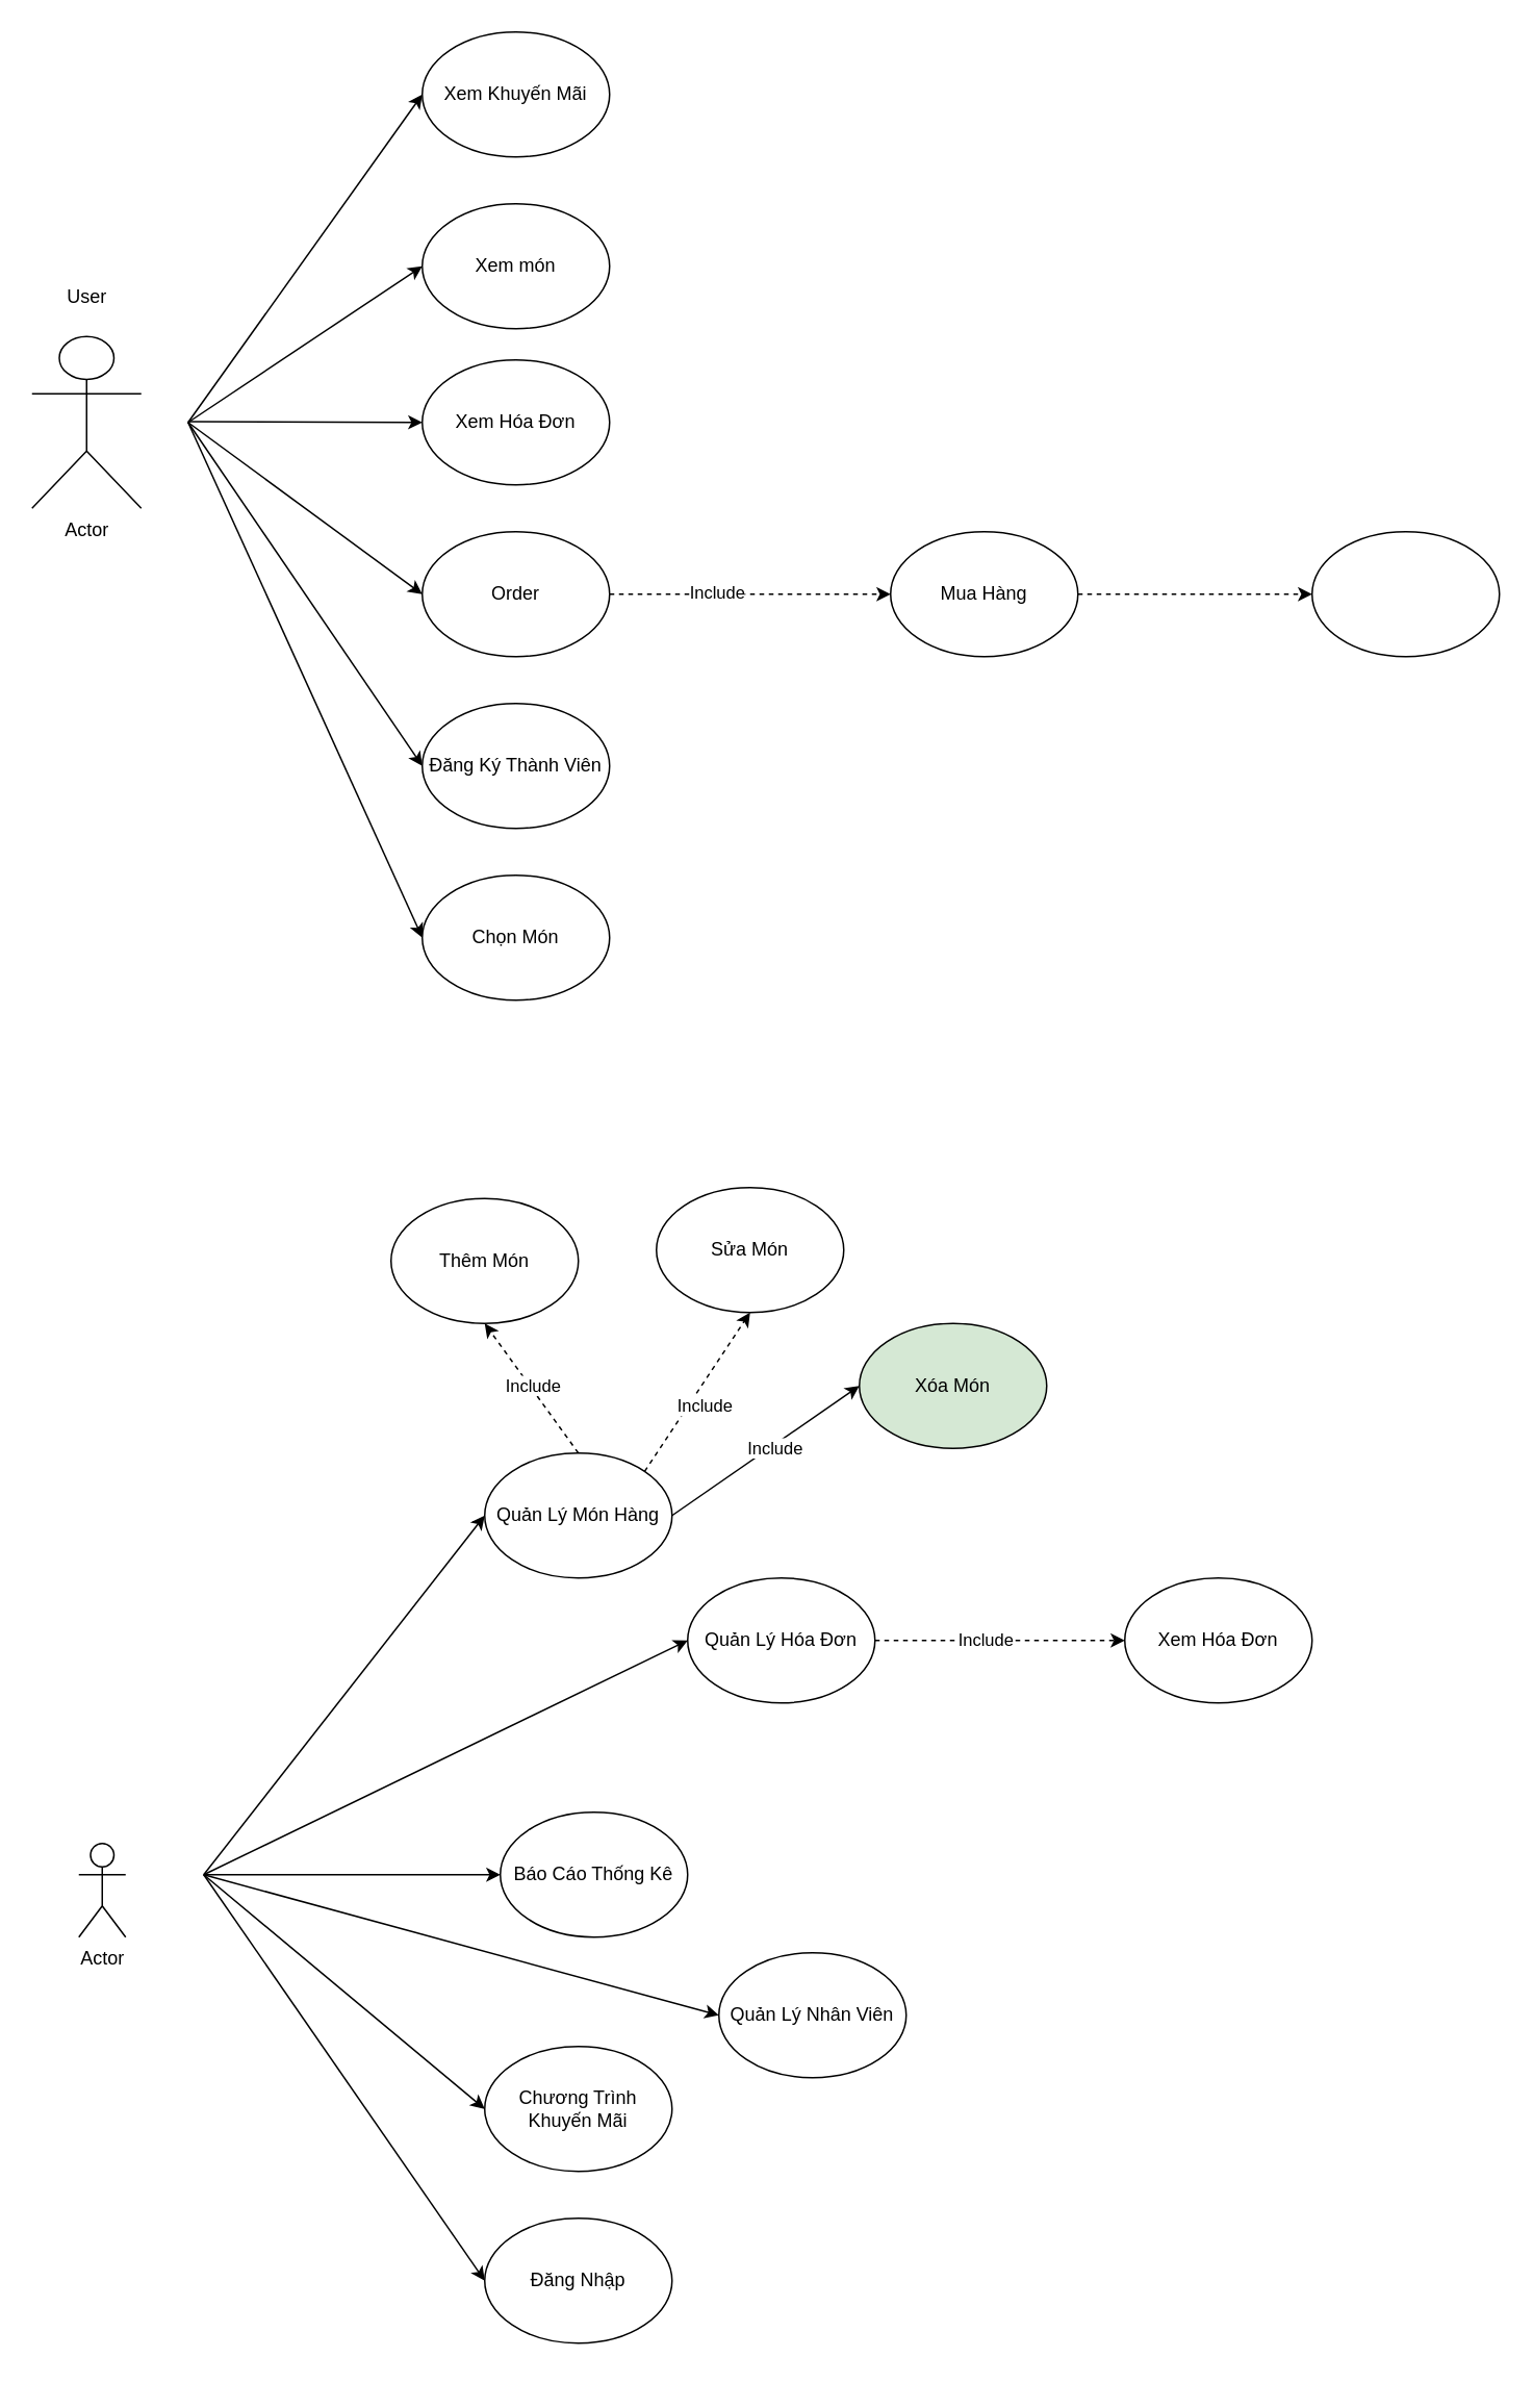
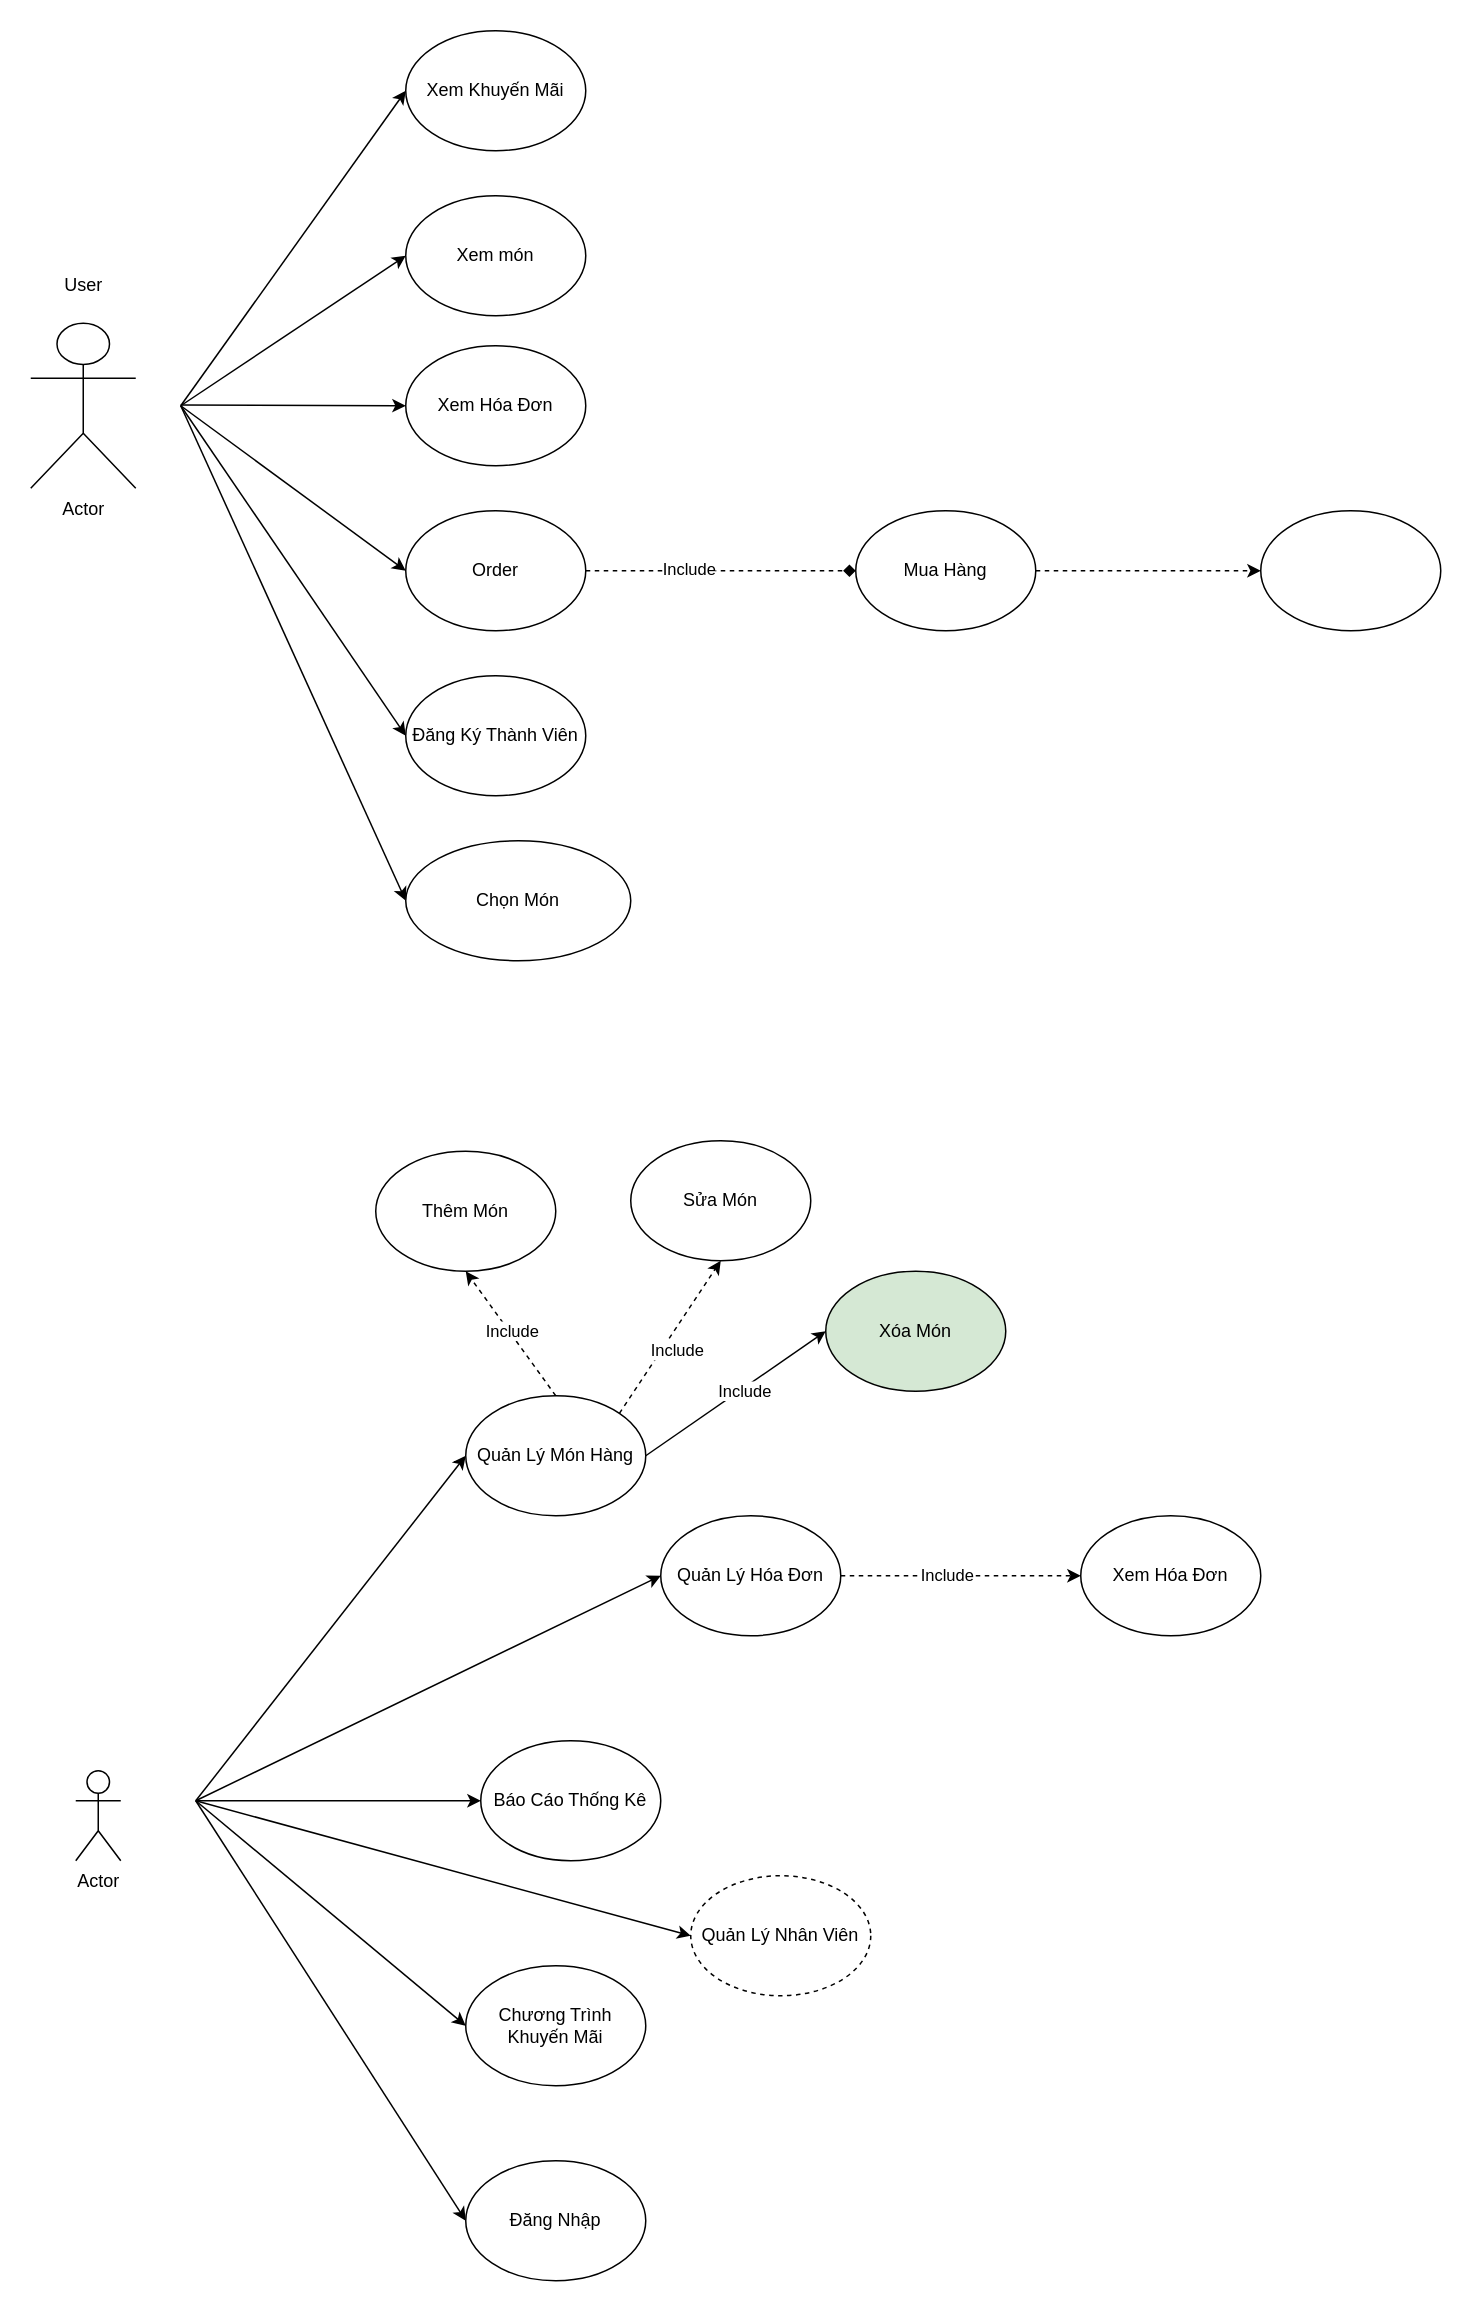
  <mxCell id="0" />
  <mxCell id="1" parent="0" />
  <mxCell id="2" value="Actor" style="shape=umlActor;verticalLabelPosition=bottom;verticalAlign=top;html=1;outlineConnect=0;" parent="1" vertex="1"><mxGeometry x="20" y="215" width="70" height="110" as="geometry" /></mxCell>
  <mxCell id="3" value="Xem món" style="ellipse;whiteSpace=wrap;html=1;" parent="1" vertex="1"><mxGeometry x="270" y="130" width="120" height="80" as="geometry" /></mxCell>
  <mxCell id="4" value="Xem Hóa Đơn" style="ellipse;whiteSpace=wrap;html=1;" parent="1" vertex="1"><mxGeometry x="270" y="230" width="120" height="80" as="geometry" /></mxCell>
- <mxCell id="5" style="edgeStyle=orthogonalEdgeStyle;rounded=0;orthogonalLoop=1;jettySize=auto;html=1;exitX=1;exitY=0.5;exitDx=0;exitDy=0;entryX=0;entryY=0.5;entryDx=0;entryDy=0;dashed=1;" parent="1" source="7" target="17" edge="1"><mxGeometry relative="1" as="geometry"><mxPoint x="520" y="380" as="targetPoint" /></mxGeometry></mxCell>
+ <mxCell id="5" style="edgeStyle=orthogonalEdgeStyle;rounded=0;orthogonalLoop=1;jettySize=auto;html=1;exitX=1;exitY=0.5;exitDx=0;exitDy=0;entryX=0;entryY=0.5;entryDx=0;entryDy=0;dashed=1;endArrow=diamond;" parent="1" source="7" target="17" edge="1"><mxGeometry relative="1" as="geometry"><mxPoint x="520" y="380" as="targetPoint" /></mxGeometry></mxCell>
  <mxCell id="6" value="Include" style="edgeLabel;html=1;align=center;verticalAlign=middle;resizable=0;points=[];" parent="5" vertex="1" connectable="0"><mxGeometry x="-0.242" y="2" relative="1" as="geometry"><mxPoint as="offset" /></mxGeometry></mxCell>
  <mxCell id="7" value="Order" style="ellipse;whiteSpace=wrap;html=1;" parent="1" vertex="1"><mxGeometry x="270" y="340" width="120" height="80" as="geometry" /></mxCell>
  <mxCell id="8" value="" style="endArrow=classic;html=1;entryX=0;entryY=0.5;entryDx=0;entryDy=0;" parent="1" target="3" edge="1"><mxGeometry width="50" height="50" relative="1" as="geometry"><mxPoint x="120" y="270" as="sourcePoint" /><mxPoint x="200" y="200" as="targetPoint" /></mxGeometry></mxCell>
  <mxCell id="9" value="" style="endArrow=classic;html=1;entryX=0;entryY=0.5;entryDx=0;entryDy=0;" parent="1" target="4" edge="1"><mxGeometry width="50" height="50" relative="1" as="geometry"><mxPoint x="120" y="269.5" as="sourcePoint" /><mxPoint x="250.001" y="269.503" as="targetPoint" /></mxGeometry></mxCell>
  <mxCell id="10" value="" style="endArrow=classic;html=1;entryX=0;entryY=0.5;entryDx=0;entryDy=0;" parent="1" target="7" edge="1"><mxGeometry width="50" height="50" relative="1" as="geometry"><mxPoint x="120" y="270" as="sourcePoint" /><mxPoint x="271.941" y="230.923" as="targetPoint" /></mxGeometry></mxCell>
  <mxCell id="11" value="" style="endArrow=classic;html=1;entryX=0;entryY=0.5;entryDx=0;entryDy=0;" parent="1" target="14" edge="1"><mxGeometry width="50" height="50" relative="1" as="geometry"><mxPoint x="120" y="270" as="sourcePoint" /><mxPoint x="211.941" y="370.003" as="targetPoint" /></mxGeometry></mxCell>
  <mxCell id="12" value="Đăng Ký Thành Viên" style="ellipse;whiteSpace=wrap;html=1;" parent="1" vertex="1"><mxGeometry x="270" y="450" width="120" height="80" as="geometry" /></mxCell>
  <mxCell id="13" value="Xem Khuyến Mãi" style="ellipse;whiteSpace=wrap;html=1;" parent="1" vertex="1"><mxGeometry x="270" y="20" width="120" height="80" as="geometry" /></mxCell>
- <mxCell id="14" value="Chọn Món" style="ellipse;whiteSpace=wrap;html=1;" parent="1" vertex="1"><mxGeometry x="270" y="560" width="120" height="80" as="geometry" /></mxCell>
+ <mxCell id="14" value="Chọn Món" style="ellipse;whiteSpace=wrap;html=1;" parent="1" vertex="1"><mxGeometry x="270" y="560" width="150" height="80" as="geometry" /></mxCell>
  <mxCell id="15" value="" style="endArrow=classic;html=1;entryX=0;entryY=0.5;entryDx=0;entryDy=0;" parent="1" target="13" edge="1"><mxGeometry width="50" height="50" relative="1" as="geometry"><mxPoint x="120" y="270" as="sourcePoint" /><mxPoint x="209.745" y="40.001" as="targetPoint" /></mxGeometry></mxCell>
  <mxCell id="16" value="" style="endArrow=classic;html=1;entryX=0;entryY=0.5;entryDx=0;entryDy=0;" parent="1" target="12" edge="1"><mxGeometry width="50" height="50" relative="1" as="geometry"><mxPoint x="120" y="270" as="sourcePoint" /><mxPoint x="289.745" y="179.661" as="targetPoint" /></mxGeometry></mxCell>
  <mxCell id="17" value="Mua Hàng" style="ellipse;whiteSpace=wrap;html=1;" parent="1" vertex="1"><mxGeometry x="570" y="340" width="120" height="80" as="geometry" /></mxCell>
  <mxCell id="18" value="User" style="text;html=1;align=center;verticalAlign=middle;resizable=0;points=[];autosize=1;" parent="1" vertex="1"><mxGeometry x="35" y="180" width="40" height="20" as="geometry" /></mxCell>
  <mxCell id="19" value="Actor" style="shape=umlActor;verticalLabelPosition=bottom;verticalAlign=top;html=1;outlineConnect=0;" parent="1" vertex="1"><mxGeometry x="50" y="1180" width="30" height="60" as="geometry" /></mxCell>
  <mxCell id="20" value="Quản Lý Hóa Đơn" style="ellipse;whiteSpace=wrap;html=1;" parent="1" vertex="1"><mxGeometry x="440" y="1010" width="120" height="80" as="geometry" /></mxCell>
- <mxCell id="21" value="Đăng Nhập" style="ellipse;whiteSpace=wrap;html=1;" parent="1" vertex="1"><mxGeometry x="310" y="1420" width="120" height="80" as="geometry" /></mxCell>
+ <mxCell id="21" value="Đăng Nhập" style="ellipse;whiteSpace=wrap;html=1;" parent="1" vertex="1"><mxGeometry x="310" y="1440" width="120" height="80" as="geometry" /></mxCell>
  <mxCell id="22" value="Quản Lý Món Hàng" style="ellipse;whiteSpace=wrap;html=1;" parent="1" vertex="1"><mxGeometry x="310" y="930" width="120" height="80" as="geometry" /></mxCell>
  <mxCell id="23" value="Báo Cáo Thống Kê" style="ellipse;whiteSpace=wrap;html=1;" parent="1" vertex="1"><mxGeometry x="320" y="1160" width="120" height="80" as="geometry" /></mxCell>
- <mxCell id="24" value="Quản Lý Nhân Viên" style="ellipse;whiteSpace=wrap;html=1;" parent="1" vertex="1"><mxGeometry x="460" y="1250" width="120" height="80" as="geometry" /></mxCell>
+ <mxCell id="24" value="Quản Lý Nhân Viên" style="ellipse;whiteSpace=wrap;html=1;dashed=1;" parent="1" vertex="1"><mxGeometry x="460" y="1250" width="120" height="80" as="geometry" /></mxCell>
  <mxCell id="25" value="Chương Trình Khuyến Mãi" style="ellipse;whiteSpace=wrap;html=1;" parent="1" vertex="1"><mxGeometry x="310" y="1310" width="120" height="80" as="geometry" /></mxCell>
  <mxCell id="26" value="" style="endArrow=classic;html=1;entryX=0;entryY=0.5;entryDx=0;entryDy=0;" parent="1" target="22" edge="1"><mxGeometry width="50" height="50" relative="1" as="geometry"><mxPoint x="130" y="1200" as="sourcePoint" /><mxPoint x="180" y="1150" as="targetPoint" /></mxGeometry></mxCell>
  <mxCell id="27" value="" style="endArrow=classic;html=1;entryX=0;entryY=0.5;entryDx=0;entryDy=0;" parent="1" target="20" edge="1"><mxGeometry width="50" height="50" relative="1" as="geometry"><mxPoint x="130" y="1200" as="sourcePoint" /><mxPoint x="180" y="1150" as="targetPoint" /></mxGeometry></mxCell>
  <mxCell id="28" value="" style="endArrow=classic;html=1;entryX=0;entryY=0.5;entryDx=0;entryDy=0;" parent="1" target="23" edge="1"><mxGeometry width="50" height="50" relative="1" as="geometry"><mxPoint x="130" y="1200" as="sourcePoint" /><mxPoint x="180" y="1150" as="targetPoint" /></mxGeometry></mxCell>
  <mxCell id="29" value="" style="endArrow=classic;html=1;entryX=0;entryY=0.5;entryDx=0;entryDy=0;" parent="1" target="25" edge="1"><mxGeometry width="50" height="50" relative="1" as="geometry"><mxPoint x="130" y="1200" as="sourcePoint" /><mxPoint x="180" y="1240" as="targetPoint" /></mxGeometry></mxCell>
  <mxCell id="30" value="" style="endArrow=classic;html=1;entryX=0;entryY=0.5;entryDx=0;entryDy=0;" parent="1" target="24" edge="1"><mxGeometry width="50" height="50" relative="1" as="geometry"><mxPoint x="130" y="1200" as="sourcePoint" /><mxPoint x="180" y="1150" as="targetPoint" /></mxGeometry></mxCell>
  <mxCell id="31" value="" style="endArrow=classic;html=1;entryX=0;entryY=0.5;entryDx=0;entryDy=0;" parent="1" target="21" edge="1"><mxGeometry width="50" height="50" relative="1" as="geometry"><mxPoint x="130" y="1200" as="sourcePoint" /><mxPoint x="260" y="1400" as="targetPoint" /></mxGeometry></mxCell>
  <mxCell id="32" value="Sửa Món" style="ellipse;whiteSpace=wrap;html=1;" parent="1" vertex="1"><mxGeometry x="420" y="760" width="120" height="80" as="geometry" /></mxCell>
  <mxCell id="33" value="Xóa Món" style="ellipse;whiteSpace=wrap;html=1;fillColor=#d5e8d4;" parent="1" vertex="1"><mxGeometry x="550" y="847" width="120" height="80" as="geometry" /></mxCell>
  <mxCell id="34" value="Thêm Món" style="ellipse;whiteSpace=wrap;html=1;" parent="1" vertex="1"><mxGeometry x="250" y="767" width="120" height="80" as="geometry" /></mxCell>
  <mxCell id="35" value="Xem Hóa Đơn" style="ellipse;whiteSpace=wrap;html=1;" parent="1" vertex="1"><mxGeometry x="720" y="1010" width="120" height="80" as="geometry" /></mxCell>
  <mxCell id="36" value="" style="ellipse;whiteSpace=wrap;html=1;" parent="1" vertex="1"><mxGeometry x="840" y="340" width="120" height="80" as="geometry" /></mxCell>
  <mxCell id="37" value="" style="endArrow=classic;html=1;entryX=0;entryY=0.5;entryDx=0;entryDy=0;exitX=1;exitY=0.5;exitDx=0;exitDy=0;dashed=1;" parent="1" source="17" target="36" edge="1"><mxGeometry width="50" height="50" relative="1" as="geometry"><mxPoint x="680" y="380" as="sourcePoint" /><mxPoint x="730" y="330" as="targetPoint" /></mxGeometry></mxCell>
  <mxCell id="38" value="" style="endArrow=classic;html=1;entryX=0.5;entryY=1;entryDx=0;entryDy=0;exitX=0.5;exitY=0;exitDx=0;exitDy=0;dashed=1;" edge="1" parent="1" source="22" target="34"><mxGeometry width="50" height="50" relative="1" as="geometry"><mxPoint x="130" y="880" as="sourcePoint" /><mxPoint x="280" y="880" as="targetPoint" /></mxGeometry></mxCell>
  <mxCell id="39" value="" style="endArrow=classic;html=1;entryX=0.5;entryY=1;entryDx=0;entryDy=0;exitX=1;exitY=0;exitDx=0;exitDy=0;dashed=1;" edge="1" parent="1" source="22" target="32"><mxGeometry width="50" height="50" relative="1" as="geometry"><mxPoint x="320" y="880" as="sourcePoint" /><mxPoint x="470" y="880" as="targetPoint" /></mxGeometry></mxCell>
  <mxCell id="40" value="Include" style="edgeLabel;html=1;align=center;verticalAlign=middle;resizable=0;points=[];" vertex="1" connectable="0" parent="39"><mxGeometry x="-0.299" relative="1" as="geometry"><mxPoint x="13.78" y="-5.9" as="offset" /></mxGeometry></mxCell>
  <mxCell id="41" value="" style="endArrow=classic;html=1;entryX=0;entryY=0.5;entryDx=0;entryDy=0;exitX=1;exitY=0.5;exitDx=0;exitDy=0;dashed=0;" edge="1" parent="1" source="22" target="33"><mxGeometry width="50" height="50" relative="1" as="geometry"><mxPoint x="500" y="969.5" as="sourcePoint" /><mxPoint x="650" y="969.5" as="targetPoint" /></mxGeometry></mxCell>
  <mxCell id="42" value="" style="endArrow=classic;html=1;entryX=0;entryY=0.5;entryDx=0;entryDy=0;exitX=1;exitY=0.5;exitDx=0;exitDy=0;dashed=1;" edge="1" parent="1" source="20" target="35"><mxGeometry width="50" height="50" relative="1" as="geometry"><mxPoint x="580" y="1010" as="sourcePoint" /><mxPoint x="730" y="1010" as="targetPoint" /></mxGeometry></mxCell>
  <mxCell id="43" value="Include" style="edgeLabel;html=1;align=center;verticalAlign=middle;resizable=0;points=[];" vertex="1" connectable="0" parent="1"><mxGeometry x="340.001" y="886.999" as="geometry" /></mxCell>
  <mxCell id="44" value="Include" style="edgeLabel;html=1;align=center;verticalAlign=middle;resizable=0;points=[];" vertex="1" connectable="0" parent="1"><mxGeometry x="495.001" y="926.999" as="geometry" /></mxCell>
  <mxCell id="45" value="Include" style="edgeLabel;html=1;align=center;verticalAlign=middle;resizable=0;points=[];" vertex="1" connectable="0" parent="1"><mxGeometry x="630.001" y="1049.999" as="geometry" /></mxCell>
